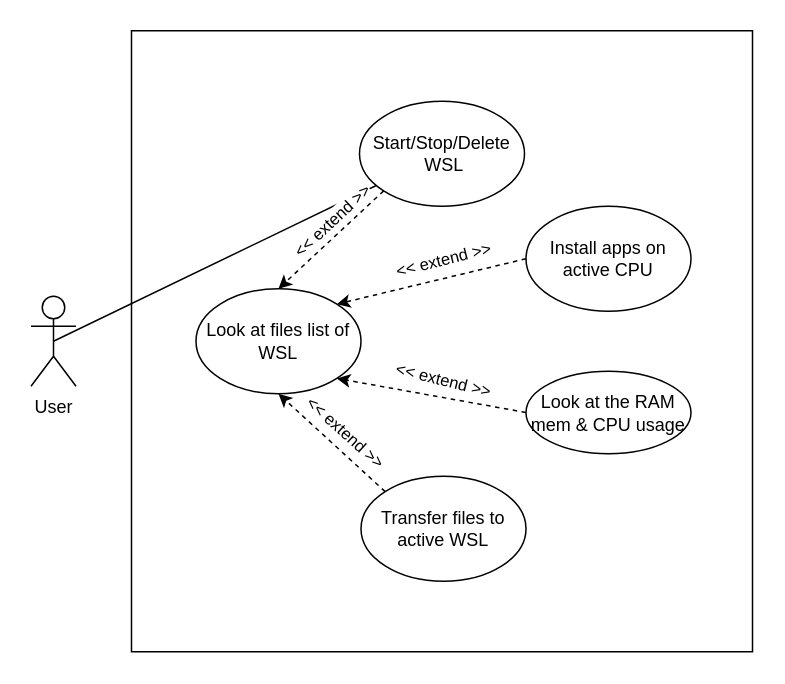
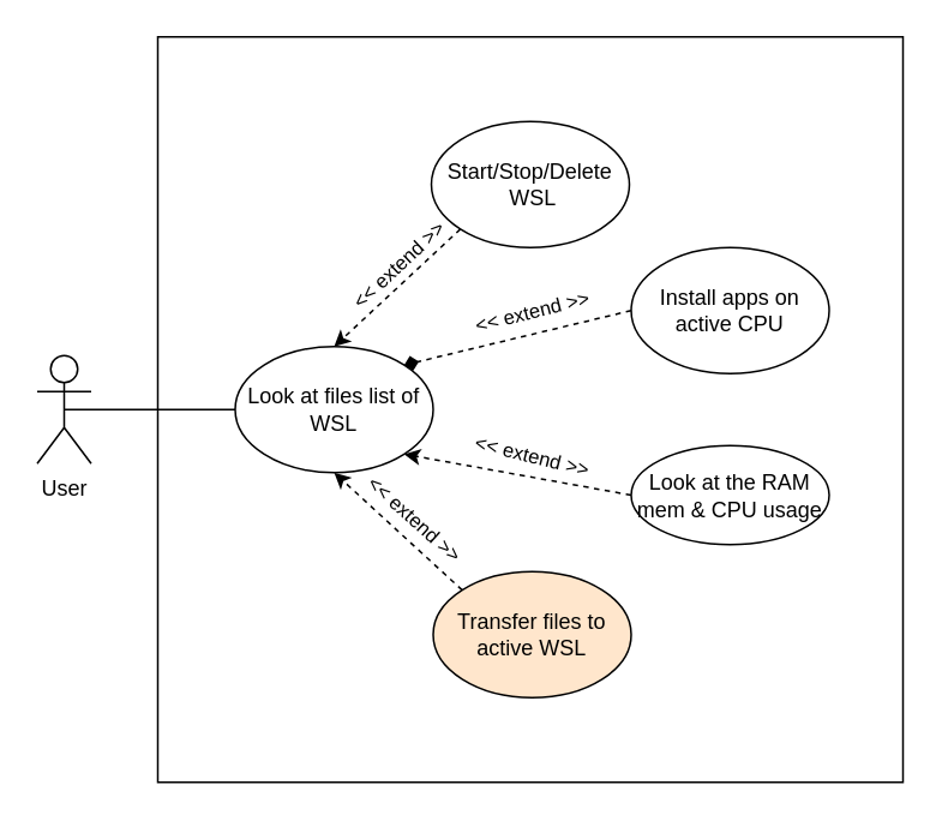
  <mxCell id="0" />
  <mxCell id="1" parent="0" />
  <mxCell id="2" value="" style="whiteSpace=wrap;html=1;aspect=fixed;" vertex="1" parent="1"><mxGeometry x="87" y="20" width="414" height="414" as="geometry" /></mxCell>
  <mxCell id="3" value="User" style="shape=umlActor;verticalLabelPosition=bottom;verticalAlign=top;html=1;outlineConnect=0;" vertex="1" parent="1"><mxGeometry x="20" y="197" width="30" height="60" as="geometry" /></mxCell>
  <mxCell id="4" value="Look at files list of WSL" style="ellipse;whiteSpace=wrap;html=1;" vertex="1" parent="1"><mxGeometry x="130" y="192" width="110" height="70" as="geometry" /></mxCell>
- <mxCell id="5" value="" style="endArrow=none;html=1;rounded=0;exitX=0.5;exitY=0.5;exitDx=0;exitDy=0;exitPerimeter=0;" edge="1" parent="1" source="3" target="6"><mxGeometry width="50" height="50" relative="1" as="geometry"><mxPoint x="37" y="237" as="sourcePoint" /><mxPoint x="87" y="187" as="targetPoint" /></mxGeometry></mxCell>
+ <mxCell id="5" value="" style="endArrow=none;html=1;rounded=0;entryX=0;entryY=0.5;entryDx=0;entryDy=0;exitX=0.5;exitY=0.5;exitDx=0;exitDy=0;exitPerimeter=0;" edge="1" parent="1" source="3" target="4"><mxGeometry width="50" height="50" relative="1" as="geometry"><mxPoint x="37" y="237" as="sourcePoint" /><mxPoint x="87" y="187" as="targetPoint" /></mxGeometry></mxCell>
  <mxCell id="6" value="Start/Stop/Delete&lt;div&gt;&lt;span style=&quot;background-color: initial;&quot;&gt;&amp;nbsp;WSL&lt;/span&gt;&lt;/div&gt;" style="ellipse;whiteSpace=wrap;html=1;" vertex="1" parent="1"><mxGeometry x="239" y="67" width="110" height="70" as="geometry" /></mxCell>
- <mxCell id="7" value="Transfer files to active WSL" style="ellipse;whiteSpace=wrap;html=1;" vertex="1" parent="1"><mxGeometry x="240" y="317" width="110" height="70" as="geometry" /></mxCell>
+ <mxCell id="7" value="Transfer files to active WSL" style="ellipse;whiteSpace=wrap;html=1;fillColor=#ffe6cc;" vertex="1" parent="1"><mxGeometry x="240" y="317" width="110" height="70" as="geometry" /></mxCell>
  <mxCell id="8" value="Install apps on active CPU" style="ellipse;whiteSpace=wrap;html=1;" vertex="1" parent="1"><mxGeometry x="350" y="137" width="110" height="70" as="geometry" /></mxCell>
  <mxCell id="9" value="Look at the RAM mem &amp;amp; CPU usage" style="ellipse;whiteSpace=wrap;html=1;" vertex="1" parent="1"><mxGeometry x="350" y="247" width="110" height="55" as="geometry" /></mxCell>
  <mxCell id="10" value="" style="endArrow=classic;html=1;rounded=0;exitX=0;exitY=1;exitDx=0;exitDy=0;entryX=0.5;entryY=0;entryDx=0;entryDy=0;dashed=1;" edge="1" parent="1" source="6" target="4"><mxGeometry width="50" height="50" relative="1" as="geometry"><mxPoint x="270" y="127" as="sourcePoint" /><mxPoint x="320" y="77" as="targetPoint" /></mxGeometry></mxCell>
  <mxCell id="11" value="&amp;lt;&amp;lt; extend &amp;gt;&amp;gt;" style="edgeLabel;html=1;align=center;verticalAlign=middle;resizable=0;points=[];rotation=-43;" vertex="1" connectable="0" parent="10"><mxGeometry x="-0.049" relative="1" as="geometry"><mxPoint x="-1" y="-11" as="offset" /></mxGeometry></mxCell>
- <mxCell id="12" value="" style="endArrow=classic;html=1;rounded=0;entryX=1;entryY=0;entryDx=0;entryDy=0;exitX=0;exitY=0.5;exitDx=0;exitDy=0;dashed=1;" edge="1" parent="1" source="8" target="4"><mxGeometry width="50" height="50" relative="1" as="geometry"><mxPoint x="270" y="127" as="sourcePoint" /><mxPoint x="320" y="77" as="targetPoint" /></mxGeometry></mxCell>
+ <mxCell id="12" value="" style="endArrow=diamond;html=1;rounded=0;entryX=1;entryY=0;entryDx=0;entryDy=0;exitX=0;exitY=0.5;exitDx=0;exitDy=0;dashed=1;" edge="1" parent="1" source="8" target="4"><mxGeometry width="50" height="50" relative="1" as="geometry"><mxPoint x="270" y="127" as="sourcePoint" /><mxPoint x="320" y="77" as="targetPoint" /></mxGeometry></mxCell>
  <mxCell id="13" value="&amp;lt;&amp;lt; extend &amp;gt;&amp;gt;" style="edgeLabel;html=1;align=center;verticalAlign=middle;resizable=0;points=[];rotation=-14;" vertex="1" connectable="0" parent="12"><mxGeometry x="0.025" y="-2" relative="1" as="geometry"><mxPoint x="9" y="-13" as="offset" /></mxGeometry></mxCell>
  <mxCell id="14" value="" style="endArrow=classic;html=1;rounded=0;entryX=1;entryY=1;entryDx=0;entryDy=0;exitX=0;exitY=0.5;exitDx=0;exitDy=0;dashed=1;" edge="1" parent="1" source="9" target="4"><mxGeometry width="50" height="50" relative="1" as="geometry"><mxPoint x="339.88" y="277" as="sourcePoint" /><mxPoint x="330" y="334" as="targetPoint" /></mxGeometry></mxCell>
  <mxCell id="15" value="&amp;lt;&amp;lt; extend &amp;gt;&amp;gt;" style="edgeLabel;html=1;align=center;verticalAlign=middle;resizable=0;points=[];rotation=14;" vertex="1" connectable="0" parent="14"><mxGeometry x="-0.192" relative="1" as="geometry"><mxPoint x="-4" y="-13" as="offset" /></mxGeometry></mxCell>
  <mxCell id="16" value="" style="endArrow=classic;html=1;rounded=0;entryX=0.5;entryY=1;entryDx=0;entryDy=0;exitX=0;exitY=0;exitDx=0;exitDy=0;dashed=1;" edge="1" parent="1" source="7" target="4"><mxGeometry width="50" height="50" relative="1" as="geometry"><mxPoint x="220" y="337" as="sourcePoint" /><mxPoint x="270" y="287" as="targetPoint" /></mxGeometry></mxCell>
  <mxCell id="17" value="&amp;lt;&amp;lt; extend &amp;gt;&amp;gt;" style="edgeLabel;html=1;align=center;verticalAlign=middle;resizable=0;points=[];rotation=42;" vertex="1" connectable="0" parent="16"><mxGeometry x="0.015" y="-3" relative="1" as="geometry"><mxPoint x="8" y="-5" as="offset" /></mxGeometry></mxCell>
